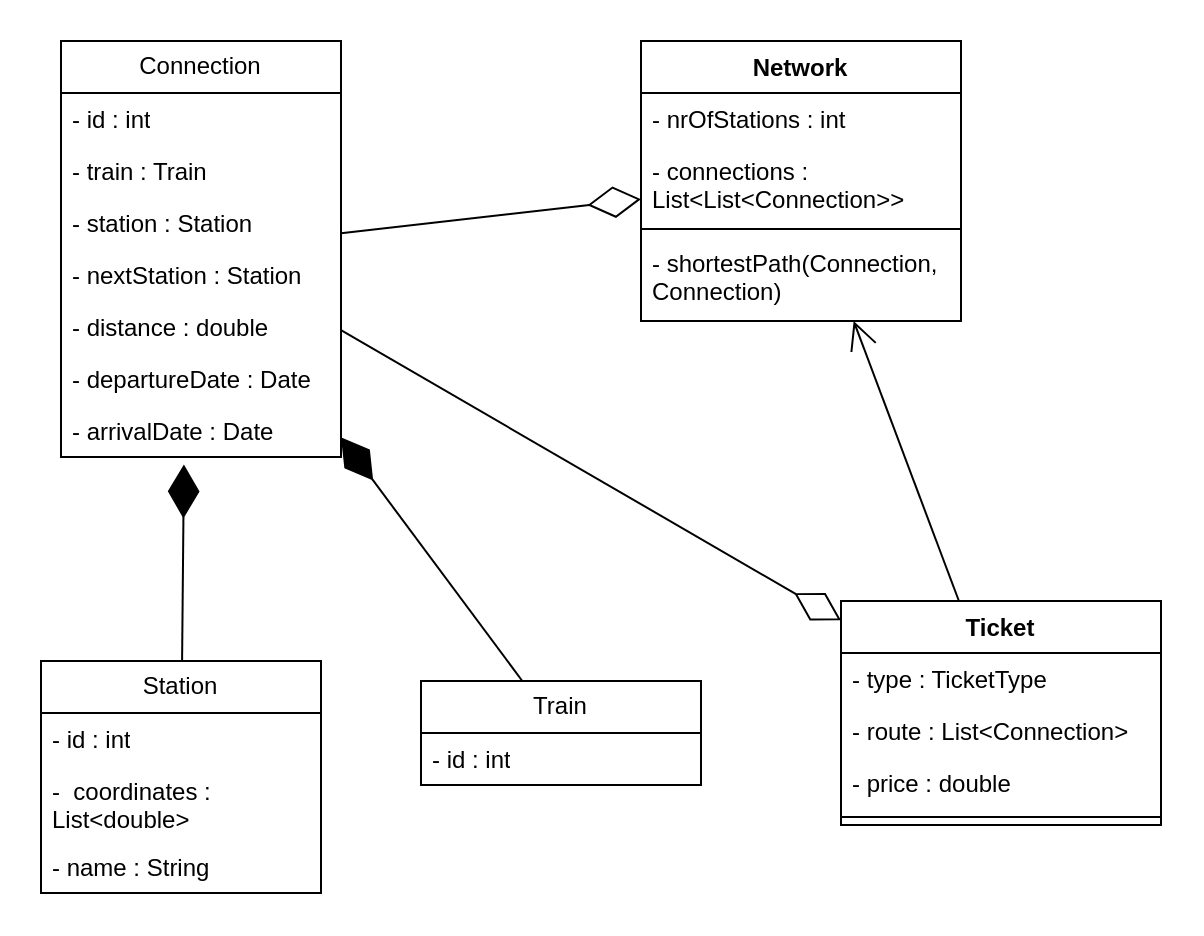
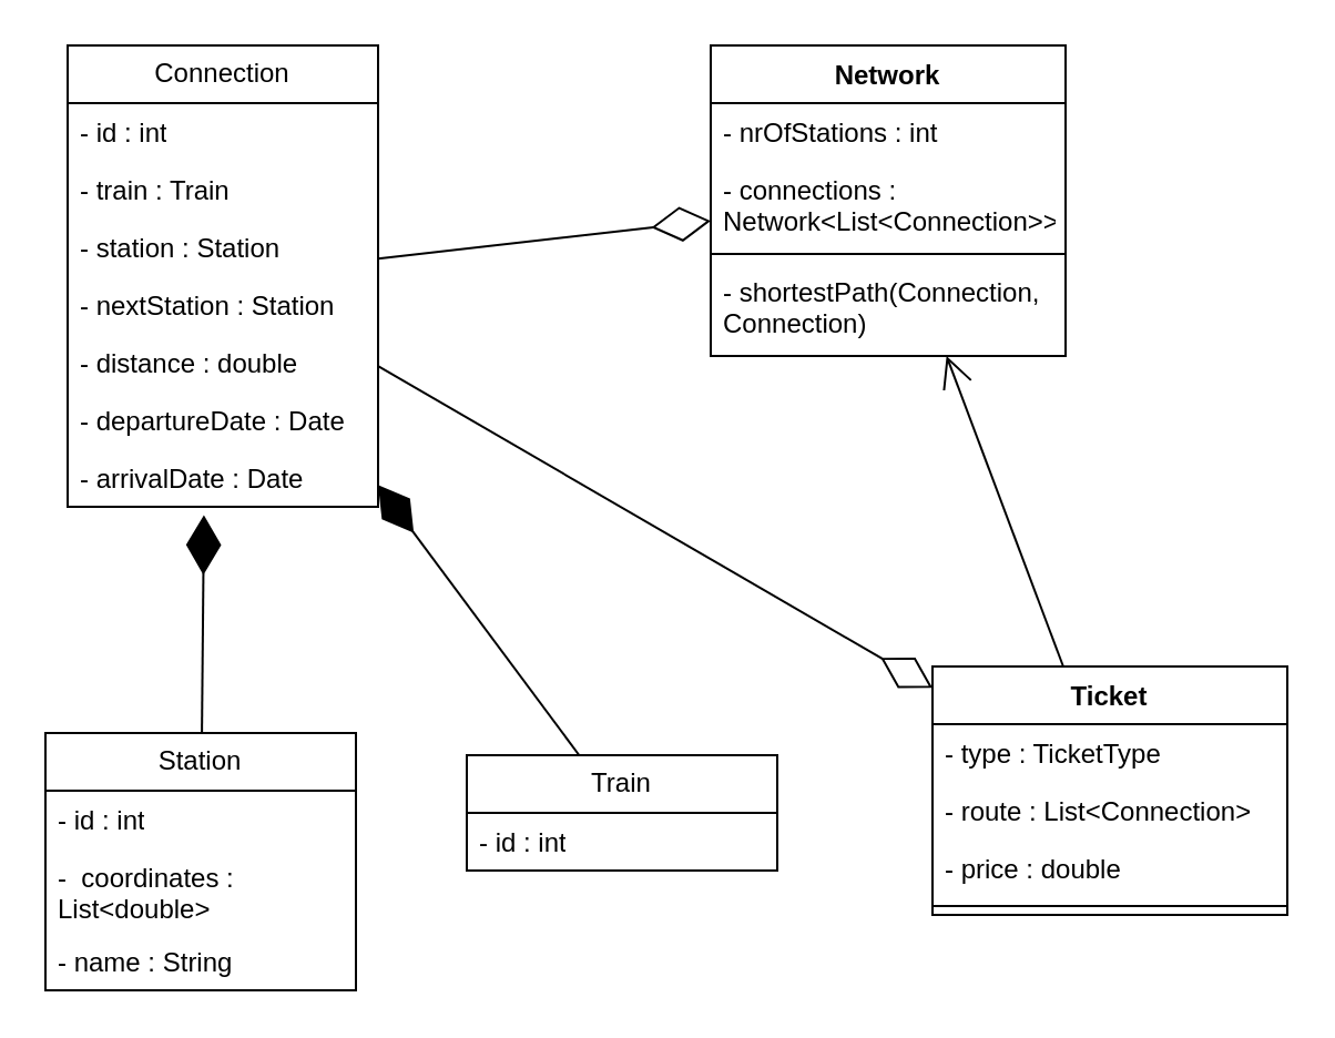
  <mxCell id="0" />
  <mxCell id="1" parent="0" />
  <mxCell id="2" value="Station" style="swimlane;fontStyle=0;childLayout=stackLayout;horizontal=1;startSize=26;fillColor=none;horizontalStack=0;resizeParent=1;resizeParentMax=0;resizeLast=0;collapsible=1;marginBottom=0;whiteSpace=wrap;html=1;" vertex="1" parent="1"><mxGeometry x="20" y="330" width="140" height="116" as="geometry" /></mxCell>
  <mxCell id="3" value="- id : int" style="text;strokeColor=none;fillColor=none;align=left;verticalAlign=top;spacingLeft=4;spacingRight=4;overflow=hidden;rotatable=0;points=[[0,0.5],[1,0.5]];portConstraint=eastwest;whiteSpace=wrap;html=1;" vertex="1" parent="2"><mxGeometry y="26" width="140" height="26" as="geometry" /></mxCell>
  <mxCell id="4" value="-&amp;nbsp; coordinates : List&amp;lt;double&amp;gt;" style="text;strokeColor=none;fillColor=none;align=left;verticalAlign=top;spacingLeft=4;spacingRight=4;overflow=hidden;rotatable=0;points=[[0,0.5],[1,0.5]];portConstraint=eastwest;whiteSpace=wrap;html=1;" vertex="1" parent="2"><mxGeometry y="52" width="140" height="38" as="geometry" /></mxCell>
  <mxCell id="5" value="- name : String" style="text;strokeColor=none;fillColor=none;align=left;verticalAlign=top;spacingLeft=4;spacingRight=4;overflow=hidden;rotatable=0;points=[[0,0.5],[1,0.5]];portConstraint=eastwest;whiteSpace=wrap;html=1;" vertex="1" parent="2"><mxGeometry y="90" width="140" height="26" as="geometry" /></mxCell>
  <mxCell id="6" value="Connection" style="swimlane;fontStyle=0;childLayout=stackLayout;horizontal=1;startSize=26;fillColor=none;horizontalStack=0;resizeParent=1;resizeParentMax=0;resizeLast=0;collapsible=1;marginBottom=0;whiteSpace=wrap;html=1;" vertex="1" parent="1"><mxGeometry x="30" y="20" width="140" height="208" as="geometry" /></mxCell>
  <mxCell id="7" value="- id : int" style="text;strokeColor=none;fillColor=none;align=left;verticalAlign=top;spacingLeft=4;spacingRight=4;overflow=hidden;rotatable=0;points=[[0,0.5],[1,0.5]];portConstraint=eastwest;whiteSpace=wrap;html=1;" vertex="1" parent="6"><mxGeometry y="26" width="140" height="26" as="geometry" /></mxCell>
  <mxCell id="8" value="- train : Train" style="text;strokeColor=none;fillColor=none;align=left;verticalAlign=top;spacingLeft=4;spacingRight=4;overflow=hidden;rotatable=0;points=[[0,0.5],[1,0.5]];portConstraint=eastwest;whiteSpace=wrap;html=1;" vertex="1" parent="6"><mxGeometry y="52" width="140" height="26" as="geometry" /></mxCell>
  <mxCell id="9" value="- station : Station" style="text;strokeColor=none;fillColor=none;align=left;verticalAlign=top;spacingLeft=4;spacingRight=4;overflow=hidden;rotatable=0;points=[[0,0.5],[1,0.5]];portConstraint=eastwest;whiteSpace=wrap;html=1;" vertex="1" parent="6"><mxGeometry y="78" width="140" height="26" as="geometry" /></mxCell>
  <mxCell id="10" value="- nextStation : Station" style="text;strokeColor=none;fillColor=none;align=left;verticalAlign=top;spacingLeft=4;spacingRight=4;overflow=hidden;rotatable=0;points=[[0,0.5],[1,0.5]];portConstraint=eastwest;whiteSpace=wrap;html=1;" vertex="1" parent="6"><mxGeometry y="104" width="140" height="26" as="geometry" /></mxCell>
  <mxCell id="11" value="- distance : double" style="text;strokeColor=none;fillColor=none;align=left;verticalAlign=top;spacingLeft=4;spacingRight=4;overflow=hidden;rotatable=0;points=[[0,0.5],[1,0.5]];portConstraint=eastwest;whiteSpace=wrap;html=1;" vertex="1" parent="6"><mxGeometry y="130" width="140" height="26" as="geometry" /></mxCell>
  <mxCell id="12" value="- departureDate : Date" style="text;strokeColor=none;fillColor=none;align=left;verticalAlign=top;spacingLeft=4;spacingRight=4;overflow=hidden;rotatable=0;points=[[0,0.5],[1,0.5]];portConstraint=eastwest;whiteSpace=wrap;html=1;" vertex="1" parent="6"><mxGeometry y="156" width="140" height="26" as="geometry" /></mxCell>
  <mxCell id="13" value="- arrivalDate : Date" style="text;strokeColor=none;fillColor=none;align=left;verticalAlign=top;spacingLeft=4;spacingRight=4;overflow=hidden;rotatable=0;points=[[0,0.5],[1,0.5]];portConstraint=eastwest;whiteSpace=wrap;html=1;" vertex="1" parent="6"><mxGeometry y="182" width="140" height="26" as="geometry" /></mxCell>
  <mxCell id="14" value="" style="endArrow=diamondThin;endFill=1;endSize=24;html=1;rounded=0;entryX=0.439;entryY=1.144;entryDx=0;entryDy=0;entryPerimeter=0;" edge="1" parent="1" source="2" target="13"><mxGeometry width="160" relative="1" as="geometry"><mxPoint x="120" y="190" as="sourcePoint" /><mxPoint x="280" y="190" as="targetPoint" /></mxGeometry></mxCell>
  <mxCell id="15" value="Train" style="swimlane;fontStyle=0;childLayout=stackLayout;horizontal=1;startSize=26;fillColor=none;horizontalStack=0;resizeParent=1;resizeParentMax=0;resizeLast=0;collapsible=1;marginBottom=0;whiteSpace=wrap;html=1;" vertex="1" parent="1"><mxGeometry x="210" y="340" width="140" height="52" as="geometry" /></mxCell>
  <mxCell id="16" value="- id : int" style="text;strokeColor=none;fillColor=none;align=left;verticalAlign=top;spacingLeft=4;spacingRight=4;overflow=hidden;rotatable=0;points=[[0,0.5],[1,0.5]];portConstraint=eastwest;whiteSpace=wrap;html=1;" vertex="1" parent="15"><mxGeometry y="26" width="140" height="26" as="geometry" /></mxCell>
  <mxCell id="17" value="" style="endArrow=diamondThin;endFill=1;endSize=24;html=1;rounded=0;" edge="1" parent="1" source="15" target="6"><mxGeometry width="160" relative="1" as="geometry"><mxPoint x="120" y="190" as="sourcePoint" /><mxPoint x="280" y="190" as="targetPoint" /></mxGeometry></mxCell>
  <mxCell id="18" value="Network" style="swimlane;fontStyle=1;align=center;verticalAlign=top;childLayout=stackLayout;horizontal=1;startSize=26;horizontalStack=0;resizeParent=1;resizeParentMax=0;resizeLast=0;collapsible=1;marginBottom=0;whiteSpace=wrap;html=1;" vertex="1" parent="1"><mxGeometry x="320" y="20" width="160" height="140" as="geometry" /></mxCell>
  <mxCell id="19" value="- nrOfStations : int" style="text;strokeColor=none;fillColor=none;align=left;verticalAlign=top;spacingLeft=4;spacingRight=4;overflow=hidden;rotatable=0;points=[[0,0.5],[1,0.5]];portConstraint=eastwest;whiteSpace=wrap;html=1;" vertex="1" parent="18"><mxGeometry y="26" width="160" height="26" as="geometry" /></mxCell>
- <mxCell id="20" value="- connections : List&amp;lt;List&amp;lt;Connection&amp;gt;&amp;gt;" style="text;strokeColor=none;fillColor=none;align=left;verticalAlign=top;spacingLeft=4;spacingRight=4;overflow=hidden;rotatable=0;points=[[0,0.5],[1,0.5]];portConstraint=eastwest;whiteSpace=wrap;html=1;" vertex="1" parent="18"><mxGeometry y="52" width="160" height="38" as="geometry" /></mxCell>
+ <mxCell id="20" value="- connections : Network&amp;lt;List&amp;lt;Connection&amp;gt;&amp;gt;" style="text;strokeColor=none;fillColor=none;align=left;verticalAlign=top;spacingLeft=4;spacingRight=4;overflow=hidden;rotatable=0;points=[[0,0.5],[1,0.5]];portConstraint=eastwest;whiteSpace=wrap;html=1;" vertex="1" parent="18"><mxGeometry y="52" width="160" height="38" as="geometry" /></mxCell>
  <mxCell id="21" value="" style="line;strokeWidth=1;fillColor=none;align=left;verticalAlign=middle;spacingTop=-1;spacingLeft=3;spacingRight=3;rotatable=0;labelPosition=right;points=[];portConstraint=eastwest;strokeColor=inherit;" vertex="1" parent="18"><mxGeometry y="90" width="160" height="8" as="geometry" /></mxCell>
  <mxCell id="22" value="- shortestPath(Connection, Connection)" style="text;strokeColor=none;fillColor=none;align=left;verticalAlign=top;spacingLeft=4;spacingRight=4;overflow=hidden;rotatable=0;points=[[0,0.5],[1,0.5]];portConstraint=eastwest;whiteSpace=wrap;html=1;" vertex="1" parent="18"><mxGeometry y="98" width="160" height="42" as="geometry" /></mxCell>
  <mxCell id="23" value="" style="endArrow=diamondThin;endFill=0;endSize=24;html=1;rounded=0;" edge="1" parent="1" source="6" target="18"><mxGeometry width="160" relative="1" as="geometry"><mxPoint x="120" y="190" as="sourcePoint" /><mxPoint x="280" y="190" as="targetPoint" /></mxGeometry></mxCell>
  <mxCell id="24" value="Ticket" style="swimlane;fontStyle=1;align=center;verticalAlign=top;childLayout=stackLayout;horizontal=1;startSize=26;horizontalStack=0;resizeParent=1;resizeParentMax=0;resizeLast=0;collapsible=1;marginBottom=0;whiteSpace=wrap;html=1;" vertex="1" parent="1"><mxGeometry x="420" y="300" width="160" height="112" as="geometry" /></mxCell>
  <mxCell id="25" value="- type : TicketType" style="text;strokeColor=none;fillColor=none;align=left;verticalAlign=top;spacingLeft=4;spacingRight=4;overflow=hidden;rotatable=0;points=[[0,0.5],[1,0.5]];portConstraint=eastwest;whiteSpace=wrap;html=1;" vertex="1" parent="24"><mxGeometry y="26" width="160" height="26" as="geometry" /></mxCell>
  <mxCell id="26" value="- route : List&amp;lt;Connection&amp;gt;" style="text;strokeColor=none;fillColor=none;align=left;verticalAlign=top;spacingLeft=4;spacingRight=4;overflow=hidden;rotatable=0;points=[[0,0.5],[1,0.5]];portConstraint=eastwest;whiteSpace=wrap;html=1;" vertex="1" parent="24"><mxGeometry y="52" width="160" height="26" as="geometry" /></mxCell>
  <mxCell id="27" value="- price : double" style="text;strokeColor=none;fillColor=none;align=left;verticalAlign=top;spacingLeft=4;spacingRight=4;overflow=hidden;rotatable=0;points=[[0,0.5],[1,0.5]];portConstraint=eastwest;whiteSpace=wrap;html=1;" vertex="1" parent="24"><mxGeometry y="78" width="160" height="26" as="geometry" /></mxCell>
  <mxCell id="28" value="" style="line;strokeWidth=1;fillColor=none;align=left;verticalAlign=middle;spacingTop=-1;spacingLeft=3;spacingRight=3;rotatable=0;labelPosition=right;points=[];portConstraint=eastwest;strokeColor=inherit;" vertex="1" parent="24"><mxGeometry y="104" width="160" height="8" as="geometry" /></mxCell>
  <mxCell id="29" value="" style="endArrow=diamondThin;endFill=0;endSize=24;html=1;rounded=0;" edge="1" parent="1" source="6" target="24"><mxGeometry width="160" relative="1" as="geometry"><mxPoint x="120" y="190" as="sourcePoint" /><mxPoint x="280" y="190" as="targetPoint" /></mxGeometry></mxCell>
  <mxCell id="30" value="Use" style="endArrow=open;endSize=12;dashed=0;html=1;rounded=0;textOpacity=0;" edge="1" parent="1" source="24" target="18"><mxGeometry width="160" relative="1" as="geometry"><mxPoint x="120" y="190" as="sourcePoint" /><mxPoint x="280" y="190" as="targetPoint" /></mxGeometry></mxCell>
